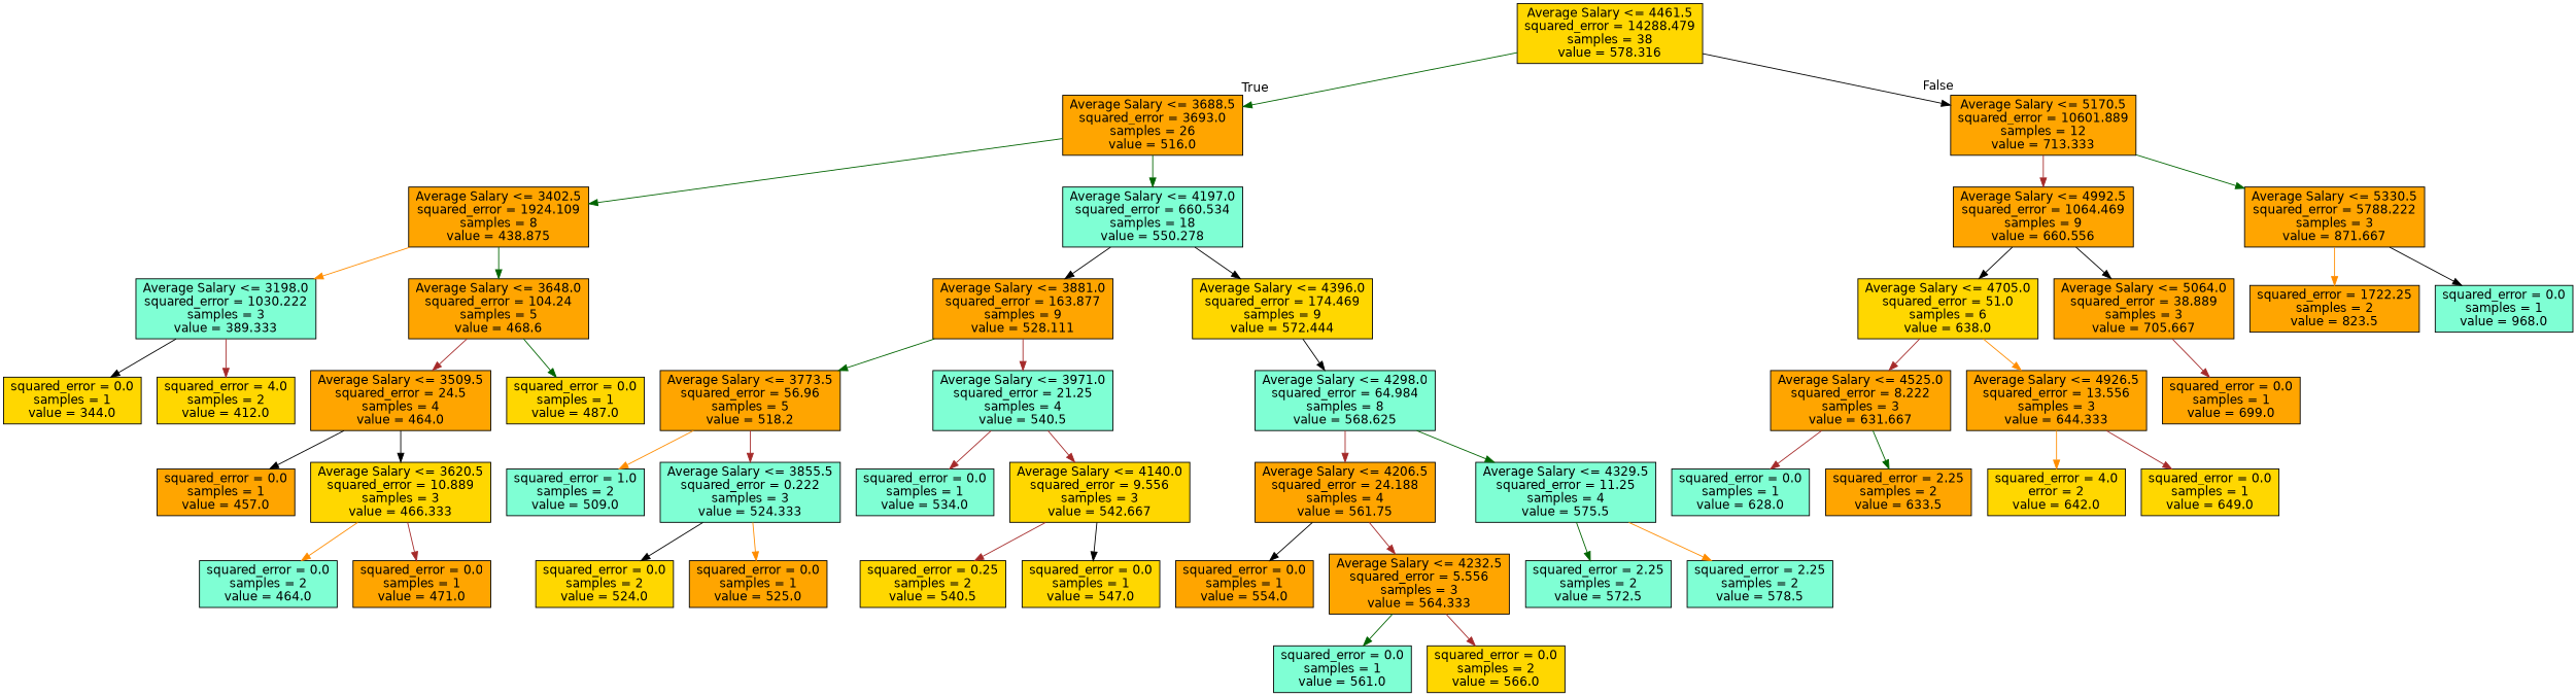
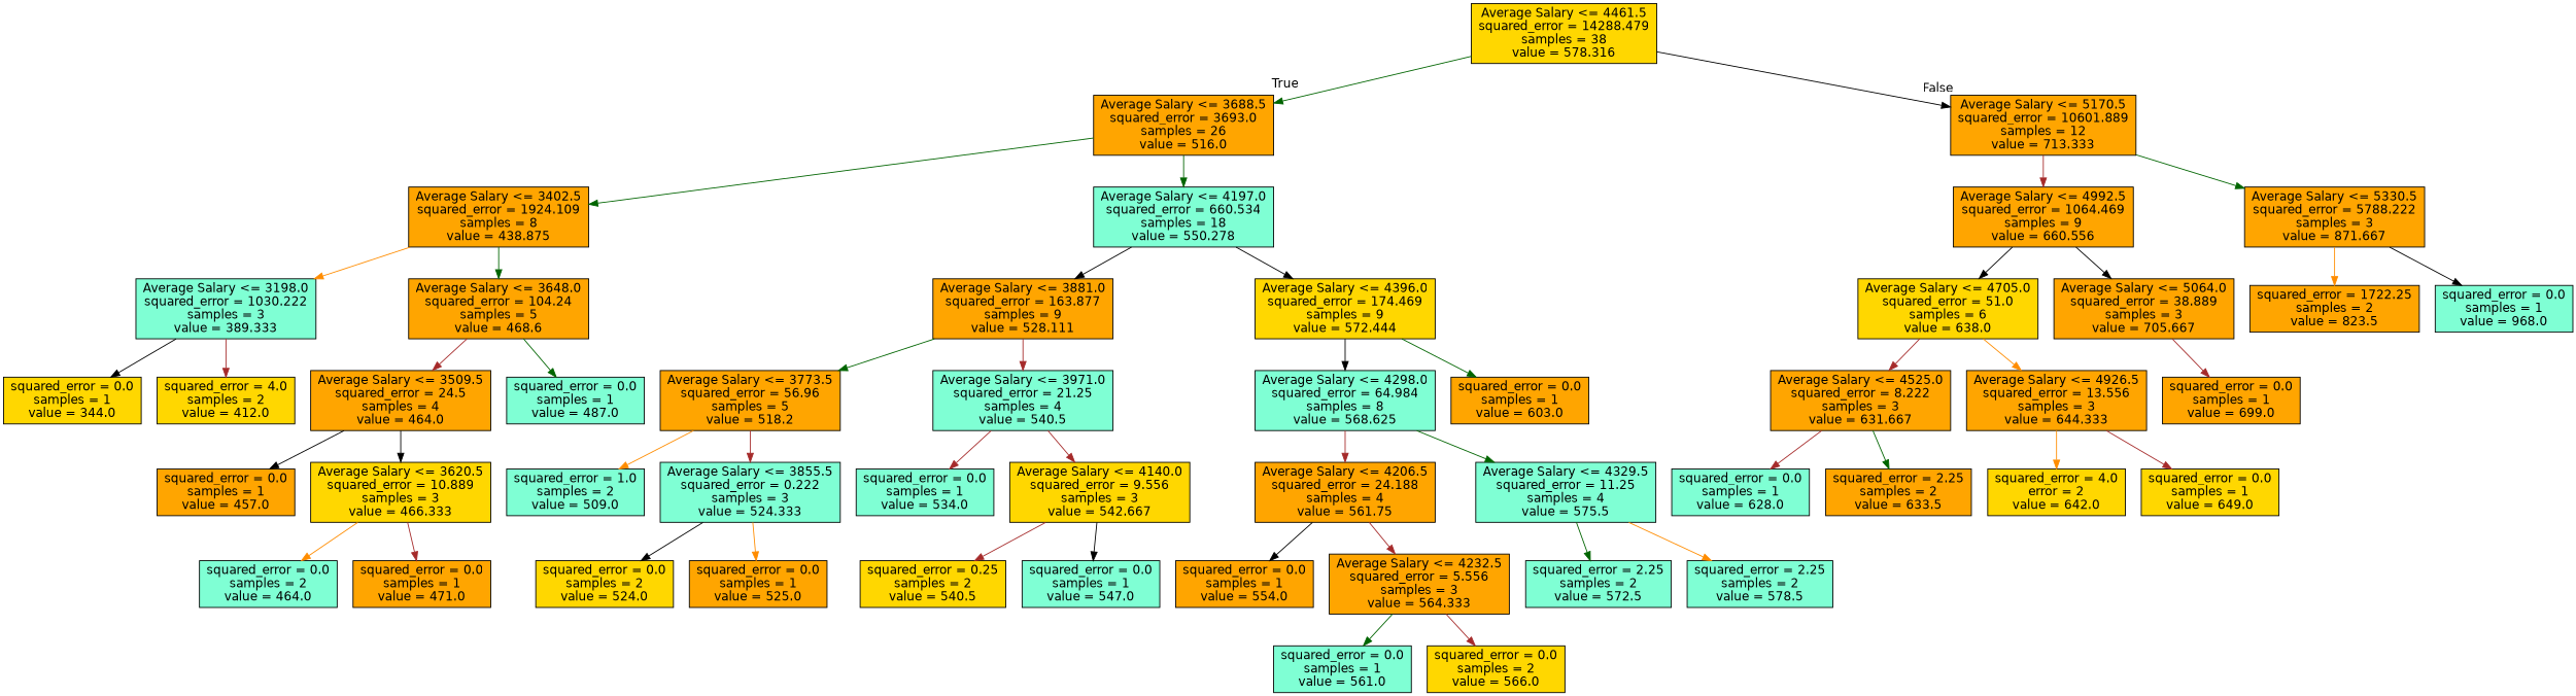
  digraph {
    node [fillcolor=orange fontname=helvetica shape=box style=filled]
    edge [color=brown fontname=helvetica]
    n1 [fillcolor=gold label="Average Salary <= 4461.5\nsquared_error = 14288.479\nsamples = 38\nvalue = 578.316"]
    n2 [label="Average Salary <= 3688.5\nsquared_error = 3693.0\nsamples = 26\nvalue = 516.0"]
    n3 [label="Average Salary <= 5170.5\nsquared_error = 10601.889\nsamples = 12\nvalue = 713.333"]
    n4 [label="Average Salary <= 3402.5\nsquared_error = 1924.109\nsamples = 8\nvalue = 438.875"]
    n5 [fillcolor=aquamarine label="Average Salary <= 4197.0\nsquared_error = 660.534\nsamples = 18\nvalue = 550.278"]
    n6 [label="Average Salary <= 4992.5\nsquared_error = 1064.469\nsamples = 9\nvalue = 660.556"]
    n7 [label="Average Salary <= 5330.5\nsquared_error = 5788.222\nsamples = 3\nvalue = 871.667"]
    n8 [fillcolor=aquamarine label="Average Salary <= 3198.0\nsquared_error = 1030.222\nsamples = 3\nvalue = 389.333"]
    n9 [label="Average Salary <= 3648.0\nsquared_error = 104.24\nsamples = 5\nvalue = 468.6"]
    n10 [label="Average Salary <= 3881.0\nsquared_error = 163.877\nsamples = 9\nvalue = 528.111"]
    n11 [fillcolor=gold label="Average Salary <= 4396.0\nsquared_error = 174.469\nsamples = 9\nvalue = 572.444"]
    n12 [fillcolor=gold label="squared_error = 0.0\nsamples = 1\nvalue = 344.0"]
    n13 [fillcolor=gold label="squared_error = 4.0\nsamples = 2\nvalue = 412.0"]
    n14 [label="Average Salary <= 3509.5\nsquared_error = 24.5\nsamples = 4\nvalue = 464.0"]
-   n15 [fillcolor=gold label="squared_error = 0.0\nsamples = 1\nvalue = 487.0"]
+   n15 [fillcolor=aquamarine label="squared_error = 0.0\nsamples = 1\nvalue = 487.0"]
    n16 [label="squared_error = 0.0\nsamples = 1\nvalue = 457.0"]
    n17 [fillcolor=gold label="Average Salary <= 3620.5\nsquared_error = 10.889\nsamples = 3\nvalue = 466.333"]
    n18 [fillcolor=aquamarine label="squared_error = 0.0\nsamples = 2\nvalue = 464.0"]
    n19 [label="squared_error = 0.0\nsamples = 1\nvalue = 471.0"]
    n20 [label="Average Salary <= 3773.5\nsquared_error = 56.96\nsamples = 5\nvalue = 518.2"]
    n21 [fillcolor=aquamarine label="Average Salary <= 3971.0\nsquared_error = 21.25\nsamples = 4\nvalue = 540.5"]
    n22 [fillcolor=aquamarine label="Average Salary <= 4298.0\nsquared_error = 64.984\nsamples = 8\nvalue = 568.625"]
+   n23 [label="squared_error = 0.0\nsamples = 1\nvalue = 603.0"]
    n24 [fillcolor=aquamarine label="squared_error = 1.0\nsamples = 2\nvalue = 509.0"]
    n25 [fillcolor=aquamarine label="Average Salary <= 3855.5\nsquared_error = 0.222\nsamples = 3\nvalue = 524.333"]
    n26 [fillcolor=aquamarine label="squared_error = 0.0\nsamples = 1\nvalue = 534.0"]
    n27 [fillcolor=gold label="Average Salary <= 4140.0\nsquared_error = 9.556\nsamples = 3\nvalue = 542.667"]
    n28 [fillcolor=gold label="squared_error = 0.0\nsamples = 2\nvalue = 524.0"]
    n29 [label="squared_error = 0.0\nsamples = 1\nvalue = 525.0"]
    n30 [fillcolor=gold label="squared_error = 0.25\nsamples = 2\nvalue = 540.5"]
-   n31 [fillcolor=gold label="squared_error = 0.0\nsamples = 1\nvalue = 547.0"]
+   n31 [fillcolor=aquamarine label="squared_error = 0.0\nsamples = 1\nvalue = 547.0"]
    n32 [label="Average Salary <= 4206.5\nsquared_error = 24.188\nsamples = 4\nvalue = 561.75"]
    n33 [fillcolor=aquamarine label="Average Salary <= 4329.5\nsquared_error = 11.25\nsamples = 4\nvalue = 575.5"]
    n34 [label="squared_error = 0.0\nsamples = 1\nvalue = 554.0"]
    n35 [label="Average Salary <= 4232.5\nsquared_error = 5.556\nsamples = 3\nvalue = 564.333"]
    n36 [fillcolor=aquamarine label="squared_error = 2.25\nsamples = 2\nvalue = 572.5"]
    n37 [fillcolor=aquamarine label="squared_error = 2.25\nsamples = 2\nvalue = 578.5"]
    n38 [fillcolor=aquamarine label="squared_error = 0.0\nsamples = 1\nvalue = 561.0"]
    n39 [fillcolor=gold label="squared_error = 0.0\nsamples = 2\nvalue = 566.0"]
    n40 [fillcolor=gold label="Average Salary <= 4705.0\nsquared_error = 51.0\nsamples = 6\nvalue = 638.0"]
    n41 [label="Average Salary <= 5064.0\nsquared_error = 38.889\nsamples = 3\nvalue = 705.667"]
    n42 [label="squared_error = 1722.25\nsamples = 2\nvalue = 823.5"]
    n43 [fillcolor=aquamarine label="squared_error = 0.0\nsamples = 1\nvalue = 968.0"]
    n44 [label="Average Salary <= 4525.0\nsquared_error = 8.222\nsamples = 3\nvalue = 631.667"]
    n45 [label="Average Salary <= 4926.5\nsquared_error = 13.556\nsamples = 3\nvalue = 644.333"]
    n46 [label="squared_error = 0.0\nsamples = 1\nvalue = 699.0"]
    n47 [fillcolor=aquamarine label="squared_error = 0.0\nsamples = 1\nvalue = 628.0"]
    n48 [label="squared_error = 2.25\nsamples = 2\nvalue = 633.5"]
    n49 [fillcolor=gold label="squared_error = 4.0\nerror = 2\nvalue = 642.0"]
    n50 [fillcolor=gold label="squared_error = 0.0\nsamples = 1\nvalue = 649.0"]
    n1 -> n2 [color=darkgreen headlabel=True labelangle=45 labeldistance=2.5]
    n1 -> n3 [color=black headlabel=False labelangle=-45 labeldistance=2.5]
    n2 -> n4 [color=darkgreen]
    n2 -> n5 [color=darkgreen]
    n3 -> n6
    n3 -> n7 [color=darkgreen]
    n4 -> n8 [color=darkorange]
    n4 -> n9 [color=darkgreen]
    n5 -> n10 [color=black]
    n5 -> n11 [color=black]
    n6 -> n40 [color=black]
    n6 -> n41 [color=black]
    n7 -> n42 [color=darkorange]
    n7 -> n43 [color=black]
    n8 -> n12 [color=black]
    n8 -> n13
    n9 -> n14
    n9 -> n15 [color=darkgreen]
    n10 -> n20 [color=darkgreen]
    n10 -> n21
    n11 -> n22 [color=black]
+   n11 -> n23 [color=darkgreen]
    n14 -> n16 [color=black]
    n14 -> n17 [color=black]
    n17 -> n18 [color=darkorange]
    n17 -> n19
    n20 -> n24 [color=darkorange]
    n20 -> n25
    n21 -> n26
    n21 -> n27
    n22 -> n32
    n22 -> n33 [color=darkgreen]
    n25 -> n28 [color=black]
    n25 -> n29 [color=darkorange]
    n27 -> n30
    n27 -> n31 [color=black]
    n32 -> n34 [color=black]
    n32 -> n35
    n33 -> n36 [color=darkgreen]
    n33 -> n37 [color=darkorange]
    n35 -> n38 [color=darkgreen]
    n35 -> n39
    n40 -> n44
    n40 -> n45 [color=darkorange]
    n41 -> n46
    n44 -> n47
    n44 -> n48 [color=darkgreen]
    n45 -> n49 [color=darkorange]
    n45 -> n50
  }
